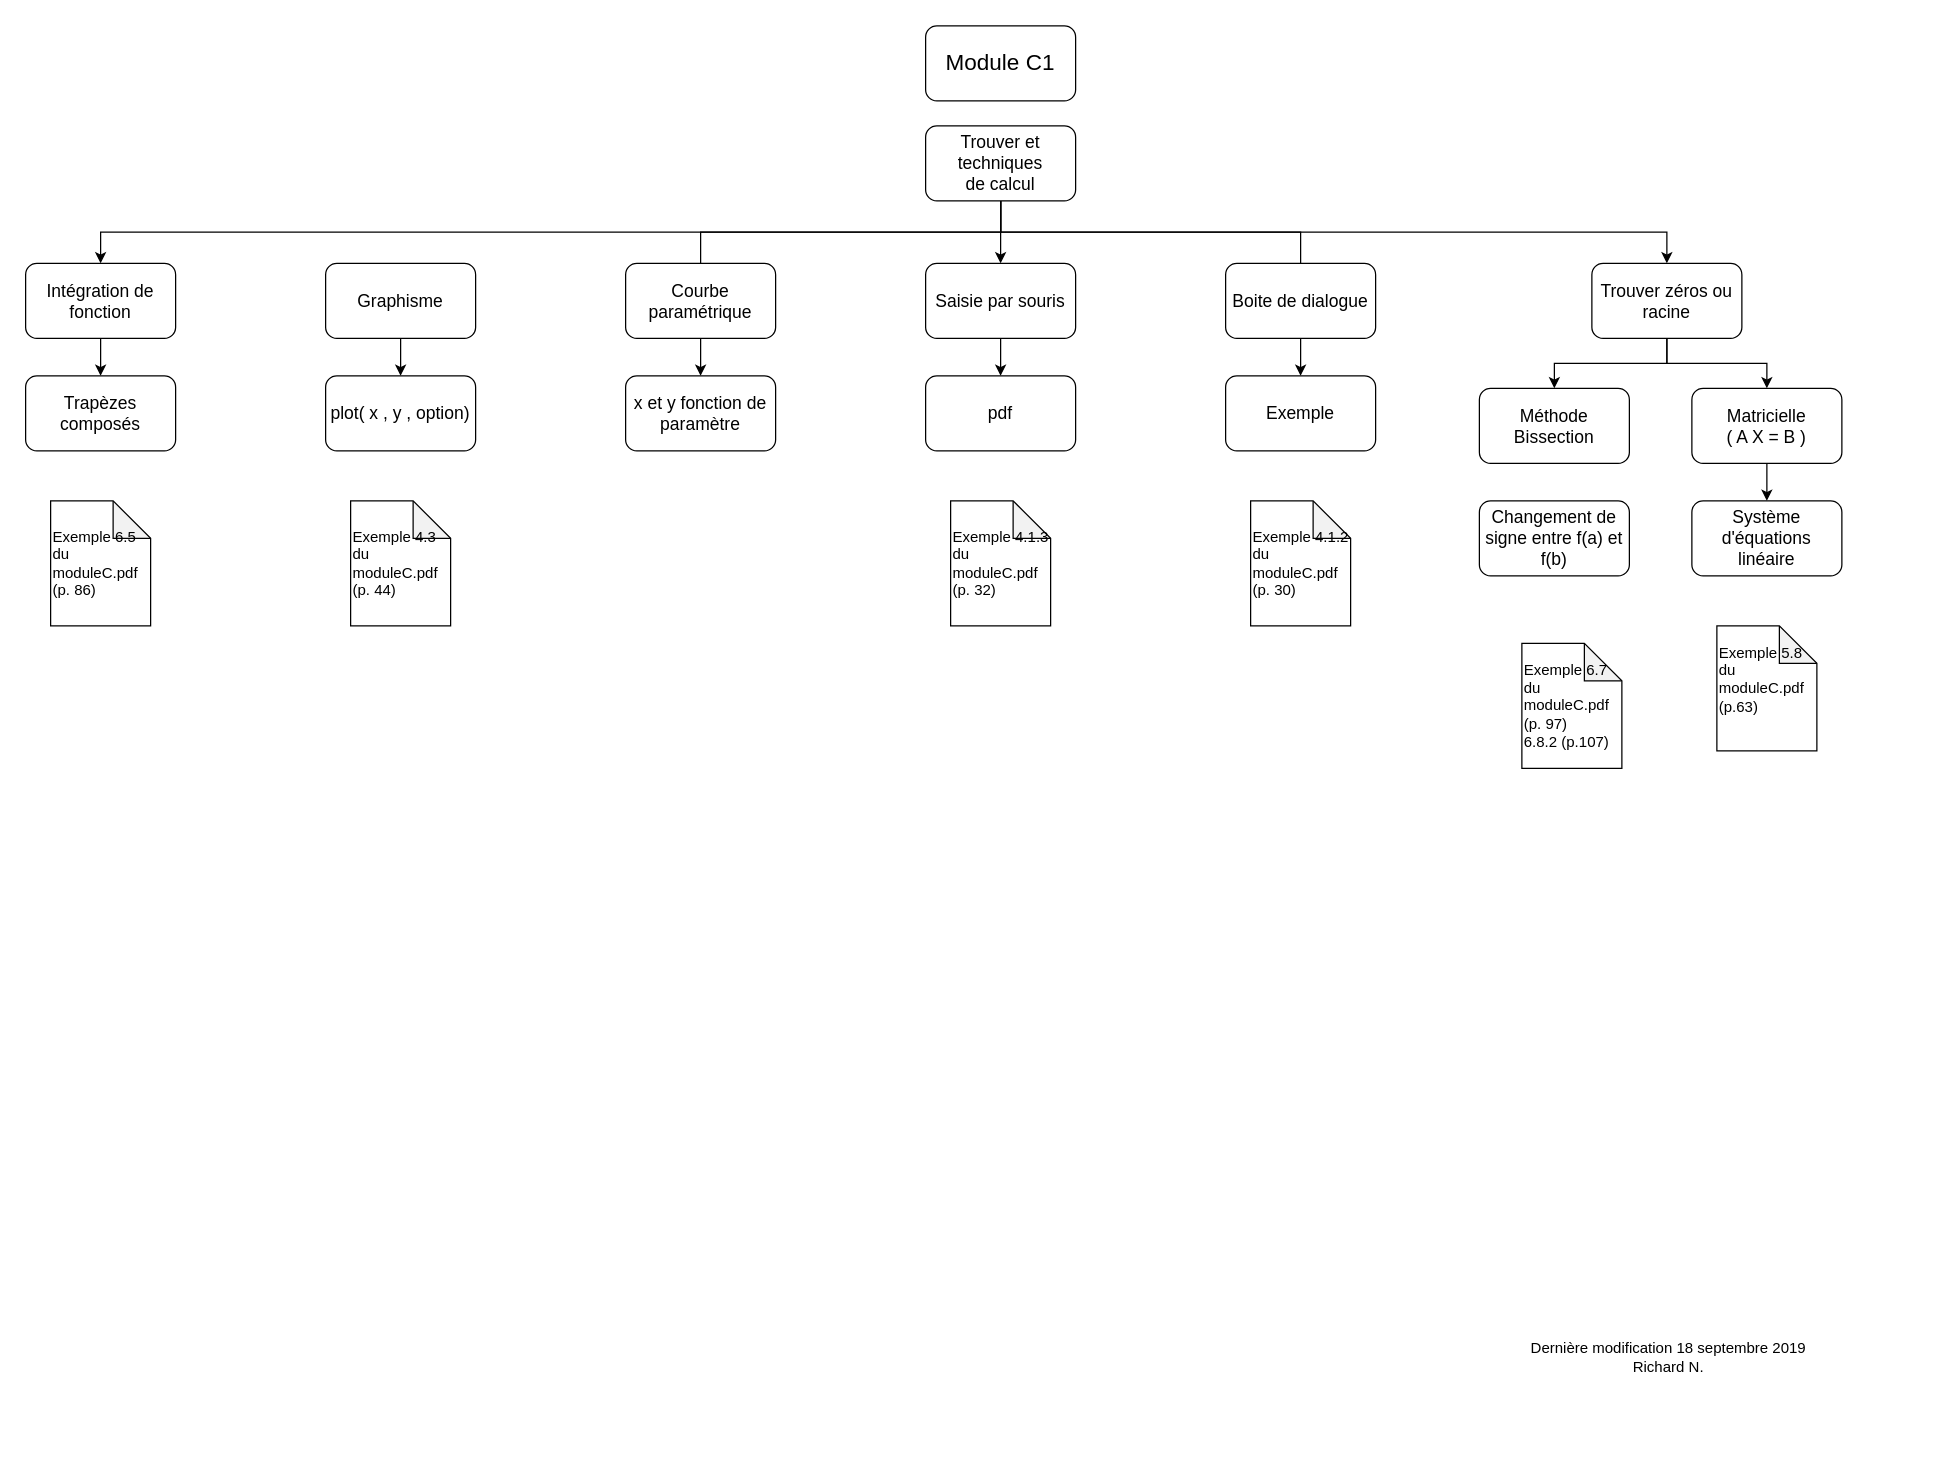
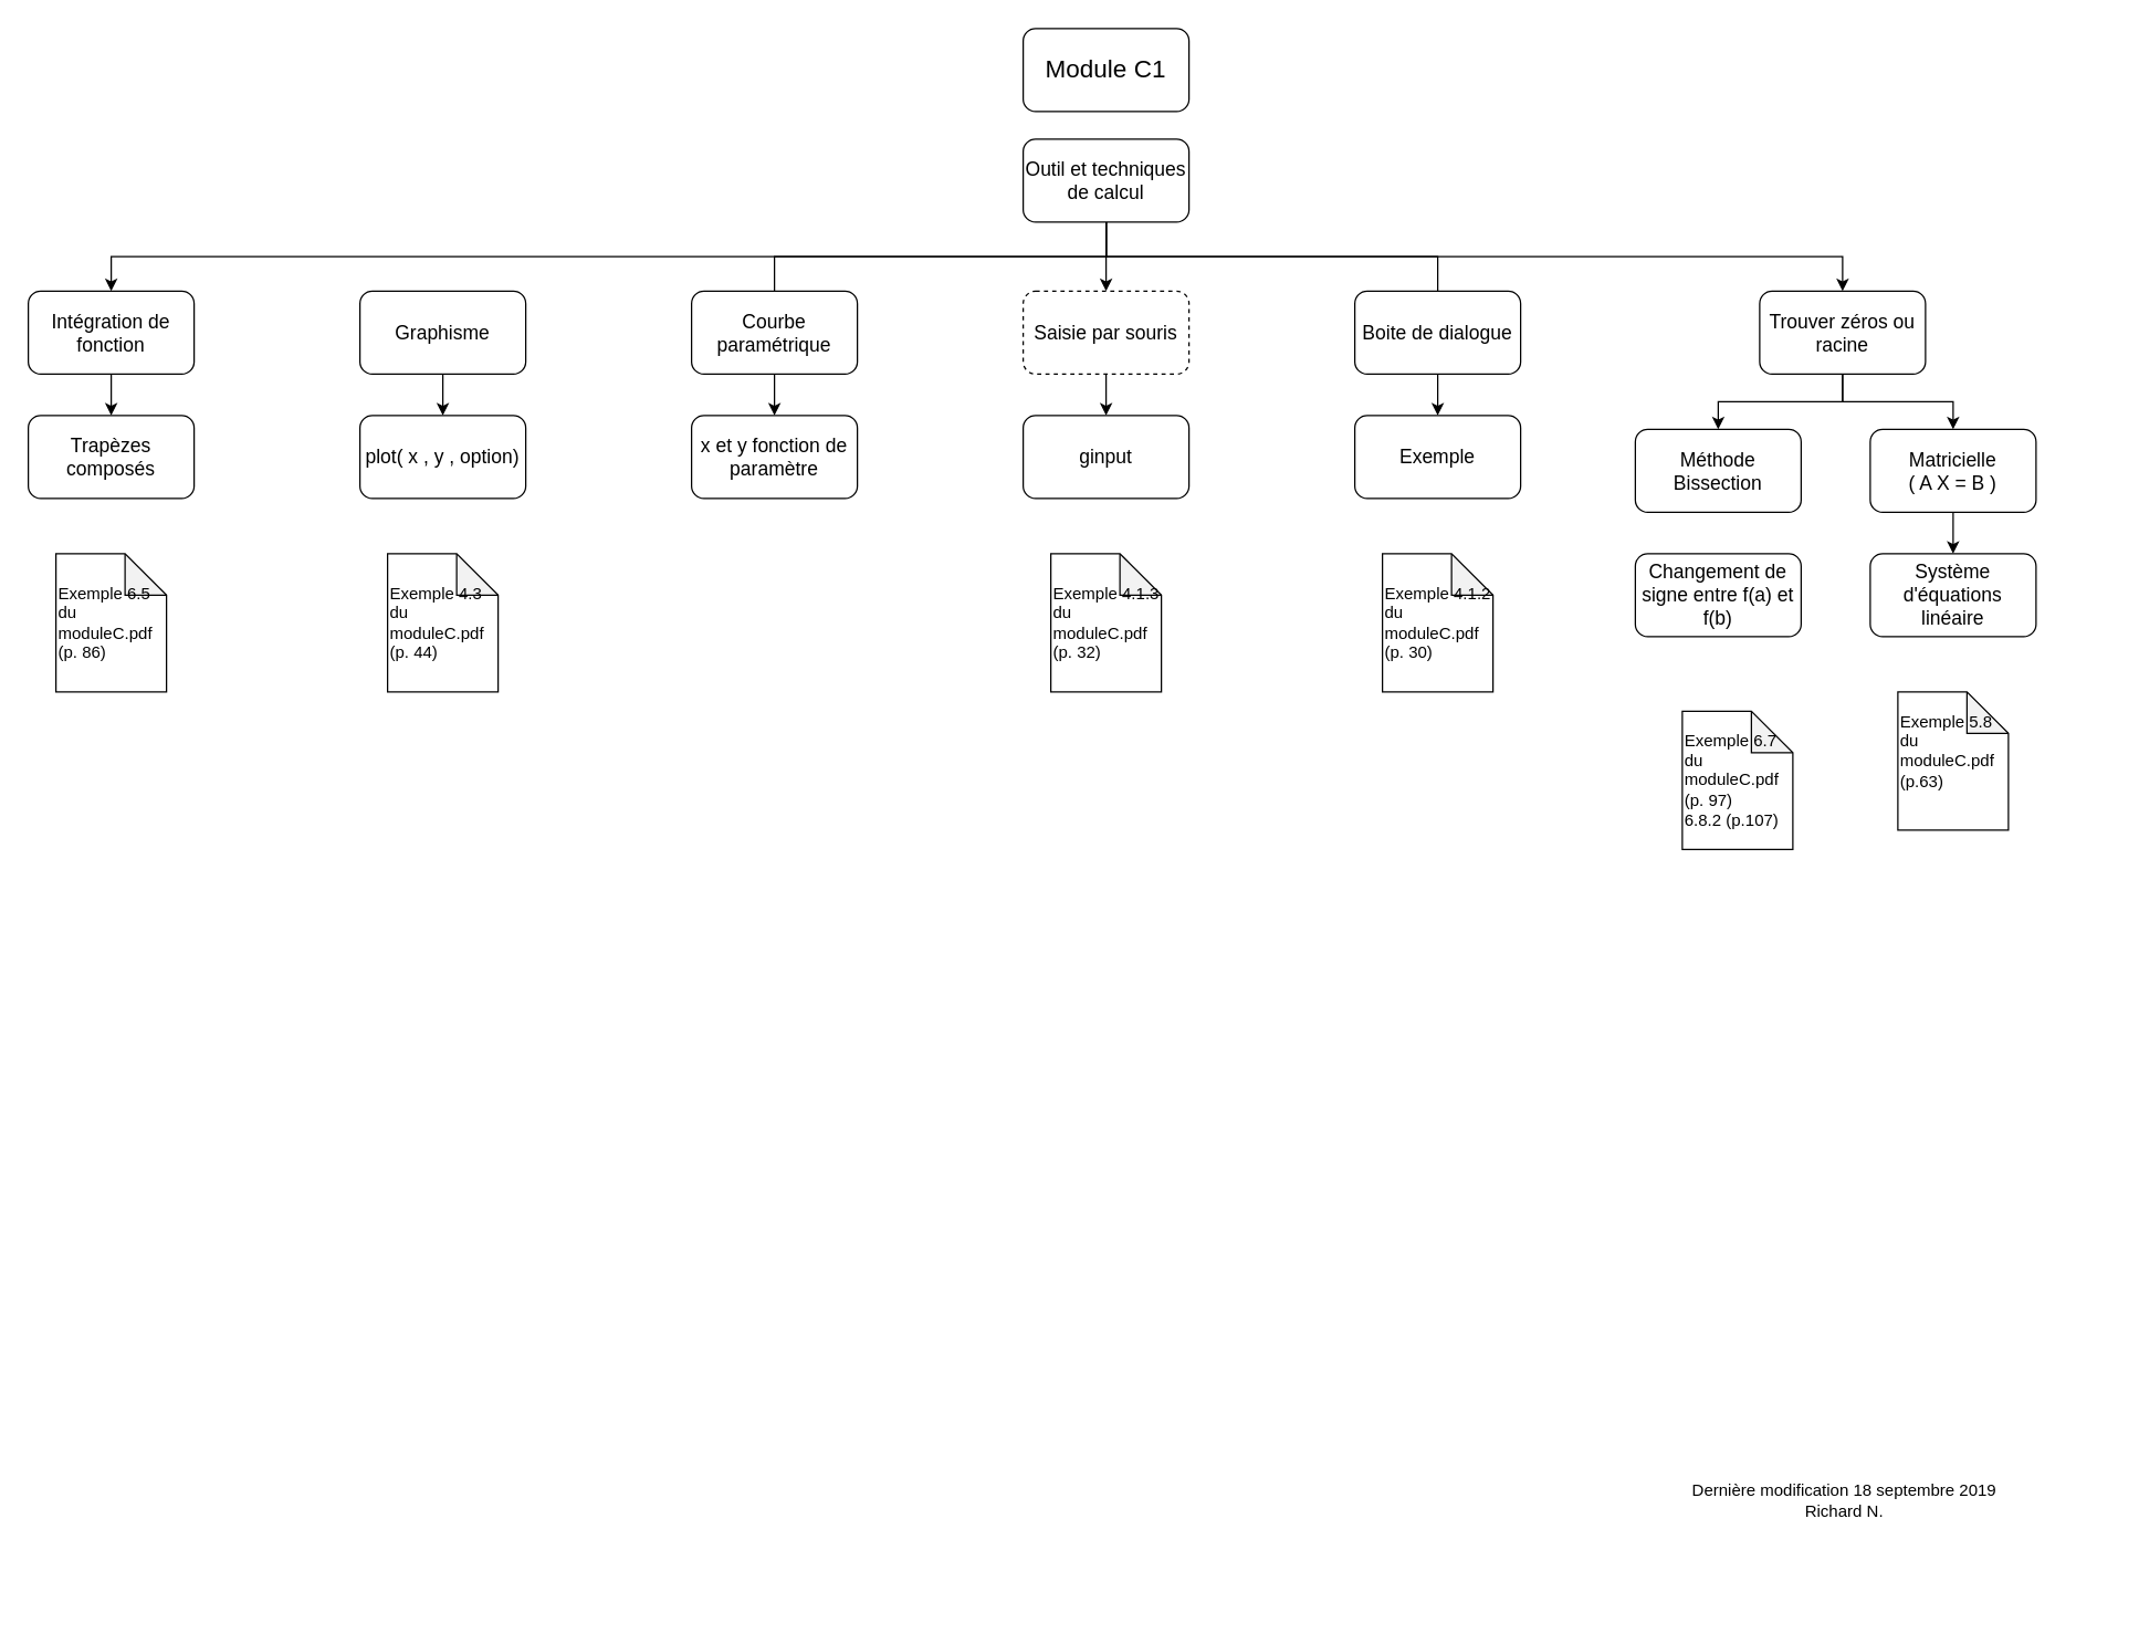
  <mxCell id="0" style=";html=1;" />
  <mxCell id="1" style=";html=1;" parent="0" />
  <mxCell id="2" value="&lt;font style=&quot;font-size: 18px&quot;&gt;Module C1&lt;/font&gt;" style="rounded=1;whiteSpace=wrap;html=1;" parent="1" vertex="1"><mxGeometry x="740" y="20" width="120" height="60" as="geometry" /></mxCell>
  <mxCell id="3" style="edgeStyle=orthogonalEdgeStyle;rounded=0;orthogonalLoop=1;jettySize=auto;html=1;exitX=0.5;exitY=1;exitDx=0;exitDy=0;entryX=0.5;entryY=0;entryDx=0;entryDy=0;" parent="1" source="8" target="12" edge="1"><mxGeometry relative="1" as="geometry" /></mxCell>
  <mxCell id="4" style="edgeStyle=orthogonalEdgeStyle;rounded=0;orthogonalLoop=1;jettySize=auto;html=1;exitX=0.5;exitY=1;exitDx=0;exitDy=0;entryX=0.5;entryY=0;entryDx=0;entryDy=0;endArrow=none;" parent="1" source="8" target="10" edge="1"><mxGeometry relative="1" as="geometry" /></mxCell>
  <mxCell id="5" style="edgeStyle=orthogonalEdgeStyle;rounded=0;orthogonalLoop=1;jettySize=auto;html=1;exitX=0.5;exitY=1;exitDx=0;exitDy=0;entryX=0.5;entryY=0;entryDx=0;entryDy=0;endArrow=none;" parent="1" source="8" target="14" edge="1"><mxGeometry relative="1" as="geometry" /></mxCell>
  <mxCell id="6" style="edgeStyle=orthogonalEdgeStyle;rounded=0;orthogonalLoop=1;jettySize=auto;html=1;exitX=0.5;exitY=1;exitDx=0;exitDy=0;entryX=0.5;entryY=0;entryDx=0;entryDy=0;" parent="1" source="8" target="20" edge="1"><mxGeometry relative="1" as="geometry" /></mxCell>
  <mxCell id="7" style="edgeStyle=orthogonalEdgeStyle;rounded=0;orthogonalLoop=1;jettySize=auto;html=1;exitX=0.5;exitY=1;exitDx=0;exitDy=0;entryX=0.5;entryY=0;entryDx=0;entryDy=0;" parent="1" source="8" target="30" edge="1"><mxGeometry relative="1" as="geometry" /></mxCell>
- <mxCell id="8" value="&lt;div style=&quot;font-size: 14px&quot;&gt;&lt;font style=&quot;font-size: 14px&quot;&gt;Trouver et techniques&lt;/font&gt;&lt;/div&gt;&lt;div style=&quot;font-size: 14px&quot;&gt;&lt;font style=&quot;font-size: 14px&quot;&gt;de calcul&lt;/font&gt;&lt;font style=&quot;font-size: 14px&quot;&gt;&lt;br&gt;&lt;/font&gt;&lt;/div&gt;" style="rounded=1;whiteSpace=wrap;html=1;" parent="1" vertex="1"><mxGeometry x="740" y="100" width="120" height="60" as="geometry" /></mxCell>
+ <mxCell id="8" value="&lt;div style=&quot;font-size: 14px&quot;&gt;&lt;font style=&quot;font-size: 14px&quot;&gt;Outil et techniques&lt;/font&gt;&lt;/div&gt;&lt;div style=&quot;font-size: 14px&quot;&gt;&lt;font style=&quot;font-size: 14px&quot;&gt;de calcul&lt;/font&gt;&lt;font style=&quot;font-size: 14px&quot;&gt;&lt;br&gt;&lt;/font&gt;&lt;/div&gt;" style="rounded=1;whiteSpace=wrap;html=1;" parent="1" vertex="1"><mxGeometry x="740" y="100" width="120" height="60" as="geometry" /></mxCell>
  <mxCell id="9" style="edgeStyle=orthogonalEdgeStyle;rounded=0;orthogonalLoop=1;jettySize=auto;html=1;exitX=0.5;exitY=1;exitDx=0;exitDy=0;entryX=0.5;entryY=0;entryDx=0;entryDy=0;" parent="1" source="10" target="21" edge="1"><mxGeometry relative="1" as="geometry" /></mxCell>
  <mxCell id="10" value="&lt;font style=&quot;font-size: 14px&quot;&gt;Boite de dialogue&lt;/font&gt;" style="rounded=1;whiteSpace=wrap;html=1;" parent="1" vertex="1"><mxGeometry x="980" y="210" width="120" height="60" as="geometry" /></mxCell>
  <mxCell id="11" style="edgeStyle=orthogonalEdgeStyle;rounded=0;orthogonalLoop=1;jettySize=auto;html=1;exitX=0.5;exitY=1;exitDx=0;exitDy=0;entryX=0.5;entryY=0;entryDx=0;entryDy=0;" parent="1" source="12" target="22" edge="1"><mxGeometry relative="1" as="geometry" /></mxCell>
- <mxCell id="12" value="&lt;font style=&quot;font-size: 14px&quot;&gt;Saisie par souris&lt;/font&gt;" style="rounded=1;whiteSpace=wrap;html=1;" parent="1" vertex="1"><mxGeometry x="740" y="210" width="120" height="60" as="geometry" /></mxCell>
+ <mxCell id="12" value="&lt;font style=&quot;font-size: 14px&quot;&gt;Saisie par souris&lt;/font&gt;" style="rounded=1;whiteSpace=wrap;html=1;dashed=1;" parent="1" vertex="1"><mxGeometry x="740" y="210" width="120" height="60" as="geometry" /></mxCell>
  <mxCell id="13" style="edgeStyle=orthogonalEdgeStyle;rounded=0;orthogonalLoop=1;jettySize=auto;html=1;exitX=0.5;exitY=1;exitDx=0;exitDy=0;entryX=0.5;entryY=0;entryDx=0;entryDy=0;" parent="1" source="14" target="23" edge="1"><mxGeometry relative="1" as="geometry" /></mxCell>
  <mxCell id="14" value="&lt;font style=&quot;font-size: 14px&quot;&gt;Courbe paramétrique&lt;/font&gt;" style="rounded=1;whiteSpace=wrap;html=1;" parent="1" vertex="1"><mxGeometry x="500" y="210" width="120" height="60" as="geometry" /></mxCell>
  <mxCell id="15" value="&lt;font style=&quot;font-size: 14px&quot;&gt;Méthode Bissection&lt;/font&gt;" style="rounded=1;whiteSpace=wrap;html=1;" parent="1" vertex="1"><mxGeometry x="1183" y="310" width="120" height="60" as="geometry" /></mxCell>
  <mxCell id="16" style="edgeStyle=orthogonalEdgeStyle;rounded=0;orthogonalLoop=1;jettySize=auto;html=1;exitX=0.5;exitY=1;exitDx=0;exitDy=0;entryX=0.5;entryY=0;entryDx=0;entryDy=0;" parent="1" source="17" target="24" edge="1"><mxGeometry relative="1" as="geometry" /></mxCell>
  <mxCell id="17" value="&lt;font style=&quot;font-size: 14px&quot;&gt;Graphisme&lt;/font&gt;" style="rounded=1;whiteSpace=wrap;html=1;" parent="1" vertex="1"><mxGeometry x="260" y="210" width="120" height="60" as="geometry" /></mxCell>
  <mxCell id="18" style="edgeStyle=orthogonalEdgeStyle;rounded=0;orthogonalLoop=1;jettySize=auto;html=1;exitX=0.5;exitY=1;exitDx=0;exitDy=0;entryX=0.5;entryY=0;entryDx=0;entryDy=0;" parent="1" source="20" target="15" edge="1"><mxGeometry relative="1" as="geometry" /></mxCell>
  <mxCell id="19" style="edgeStyle=orthogonalEdgeStyle;rounded=0;orthogonalLoop=1;jettySize=auto;html=1;exitX=0.5;exitY=1;exitDx=0;exitDy=0;entryX=0.5;entryY=0;entryDx=0;entryDy=0;" parent="1" source="20" target="26" edge="1"><mxGeometry relative="1" as="geometry" /></mxCell>
  <mxCell id="20" value="&lt;font style=&quot;font-size: 14px&quot;&gt;Trouver zéros ou racine&lt;/font&gt;" style="rounded=1;whiteSpace=wrap;html=1;" parent="1" vertex="1"><mxGeometry x="1273" y="210" width="120" height="60" as="geometry" /></mxCell>
  <mxCell id="21" value="&lt;font style=&quot;font-size: 14px&quot;&gt;Exemple&lt;/font&gt;" style="rounded=1;whiteSpace=wrap;html=1;" parent="1" vertex="1"><mxGeometry x="980" y="300" width="120" height="60" as="geometry" /></mxCell>
- <mxCell id="22" value="&lt;font style=&quot;font-size: 14px&quot;&gt;pdf&lt;/font&gt;" style="rounded=1;whiteSpace=wrap;html=1;" parent="1" vertex="1"><mxGeometry x="740" y="300" width="120" height="60" as="geometry" /></mxCell>
+ <mxCell id="22" value="&lt;font style=&quot;font-size: 14px&quot;&gt;ginput&lt;/font&gt;" style="rounded=1;whiteSpace=wrap;html=1;" parent="1" vertex="1"><mxGeometry x="740" y="300" width="120" height="60" as="geometry" /></mxCell>
  <mxCell id="23" value="&lt;font style=&quot;font-size: 14px&quot;&gt;x et y fonction de paramètre&lt;/font&gt;" style="rounded=1;whiteSpace=wrap;html=1;" parent="1" vertex="1"><mxGeometry x="500" y="300" width="120" height="60" as="geometry" /></mxCell>
  <mxCell id="24" value="&lt;font style=&quot;font-size: 14px&quot;&gt;plot( x , y , option)&lt;/font&gt;" style="rounded=1;whiteSpace=wrap;html=1;" parent="1" vertex="1"><mxGeometry x="260" y="300" width="120" height="60" as="geometry" /></mxCell>
  <mxCell id="25" style="edgeStyle=orthogonalEdgeStyle;rounded=0;orthogonalLoop=1;jettySize=auto;html=1;exitX=0.5;exitY=1;exitDx=0;exitDy=0;entryX=0.5;entryY=0;entryDx=0;entryDy=0;" parent="1" source="26" target="27" edge="1"><mxGeometry relative="1" as="geometry" /></mxCell>
  <mxCell id="26" value="&lt;font style=&quot;font-size: 14px&quot;&gt;Matricielle&lt;br&gt;( A X = B )&lt;br&gt;&lt;/font&gt;" style="rounded=1;whiteSpace=wrap;html=1;" parent="1" vertex="1"><mxGeometry x="1353" y="310" width="120" height="60" as="geometry" /></mxCell>
  <mxCell id="27" value="&lt;div style=&quot;font-size: 14px&quot;&gt;&lt;font style=&quot;font-size: 14px&quot;&gt;Système d'équations&lt;/font&gt;&lt;/div&gt;&lt;div style=&quot;font-size: 14px&quot;&gt;&lt;font style=&quot;font-size: 14px&quot;&gt;linéaire&lt;br&gt;&lt;/font&gt;&lt;/div&gt;" style="rounded=1;whiteSpace=wrap;html=1;" parent="1" vertex="1"><mxGeometry x="1353" y="400" width="120" height="60" as="geometry" /></mxCell>
  <mxCell id="28" value="&lt;font style=&quot;font-size: 14px&quot;&gt;Changement de signe entre f(a) et f(b)&lt;br&gt;&lt;/font&gt;" style="rounded=1;whiteSpace=wrap;html=1;" parent="1" vertex="1"><mxGeometry x="1183" y="400" width="120" height="60" as="geometry" /></mxCell>
  <mxCell id="29" style="edgeStyle=orthogonalEdgeStyle;rounded=0;orthogonalLoop=1;jettySize=auto;html=1;exitX=0.5;exitY=1;exitDx=0;exitDy=0;entryX=0.5;entryY=0;entryDx=0;entryDy=0;" parent="1" source="30" target="31" edge="1"><mxGeometry relative="1" as="geometry" /></mxCell>
  <mxCell id="30" value="&lt;font style=&quot;font-size: 14px&quot;&gt;Intégration de fonction&lt;br&gt;&lt;/font&gt;" style="rounded=1;whiteSpace=wrap;html=1;" parent="1" vertex="1"><mxGeometry x="20" y="210" width="120" height="60" as="geometry" /></mxCell>
  <mxCell id="31" value="&lt;font style=&quot;font-size: 14px&quot;&gt;Trapèzes composés&lt;br&gt;&lt;/font&gt;" style="rounded=1;whiteSpace=wrap;html=1;" parent="1" vertex="1"><mxGeometry x="20" y="300" width="120" height="60" as="geometry" /></mxCell>
  <mxCell id="32" value="&lt;div align=&quot;left&quot;&gt;Exemple 4.1.2 du moduleC.pdf (p. 30)&lt;/div&gt;" style="shape=note;whiteSpace=wrap;html=1;backgroundOutline=1;darkOpacity=0.05;align=left;" parent="1" vertex="1"><mxGeometry x="1000" y="400" width="80" height="100" as="geometry" /></mxCell>
  <mxCell id="33" value="&lt;div align=&quot;left&quot;&gt;Exemple 4.1.3 du moduleC.pdf (p. 32)&lt;br&gt;&lt;/div&gt;" style="shape=note;whiteSpace=wrap;html=1;backgroundOutline=1;darkOpacity=0.05;align=left;" parent="1" vertex="1"><mxGeometry x="760" y="400" width="80" height="100" as="geometry" /></mxCell>
  <mxCell id="34" value="&lt;div align=&quot;left&quot;&gt;Exemple 4.3 du moduleC.pdf (p. 44)&lt;br&gt;&lt;/div&gt;" style="shape=note;whiteSpace=wrap;html=1;backgroundOutline=1;darkOpacity=0.05;align=left;" parent="1" vertex="1"><mxGeometry x="280" y="400" width="80" height="100" as="geometry" /></mxCell>
  <mxCell id="35" value="&lt;div align=&quot;left&quot;&gt;Exemple 5.8 du moduleC.pdf (p.63)&lt;/div&gt;&lt;div align=&quot;left&quot;&gt;&lt;br&gt;&lt;/div&gt;" style="shape=note;whiteSpace=wrap;html=1;backgroundOutline=1;darkOpacity=0.05;align=left;" parent="1" vertex="1"><mxGeometry x="1373" y="500" width="80" height="100" as="geometry" /></mxCell>
  <mxCell id="36" value="&lt;div align=&quot;left&quot;&gt;Exemple 6.5 du moduleC.pdf (p. 86)&lt;br&gt;&lt;/div&gt;" style="shape=note;whiteSpace=wrap;html=1;backgroundOutline=1;darkOpacity=0.05;align=left;" parent="1" vertex="1"><mxGeometry x="40" y="400" width="80" height="100" as="geometry" /></mxCell>
  <mxCell id="37" value="&lt;div align=&quot;left&quot;&gt;Exemple 6.7&lt;/div&gt;&lt;div align=&quot;left&quot;&gt;du moduleC.pdf (p. 97)&lt;/div&gt;&lt;div align=&quot;left&quot;&gt;6.8.2 (p.107)&lt;br&gt;&lt;/div&gt;" style="shape=note;whiteSpace=wrap;html=1;backgroundOutline=1;darkOpacity=0.05;align=left;" vertex="1" parent="1"><mxGeometry x="1217" y="514" width="80" height="100" as="geometry" /></mxCell>
  <mxCell id="38" value="&lt;div&gt;Dernière modification 18 septembre 2019&lt;/div&gt;&lt;div&gt;Richard N.&lt;br&gt;&lt;/div&gt;" style="text;html=1;strokeColor=none;fillColor=none;align=center;verticalAlign=middle;whiteSpace=wrap;rounded=0;" vertex="1" parent="1"><mxGeometry x="1143" y="1010" width="383" height="150" as="geometry" /></mxCell>
